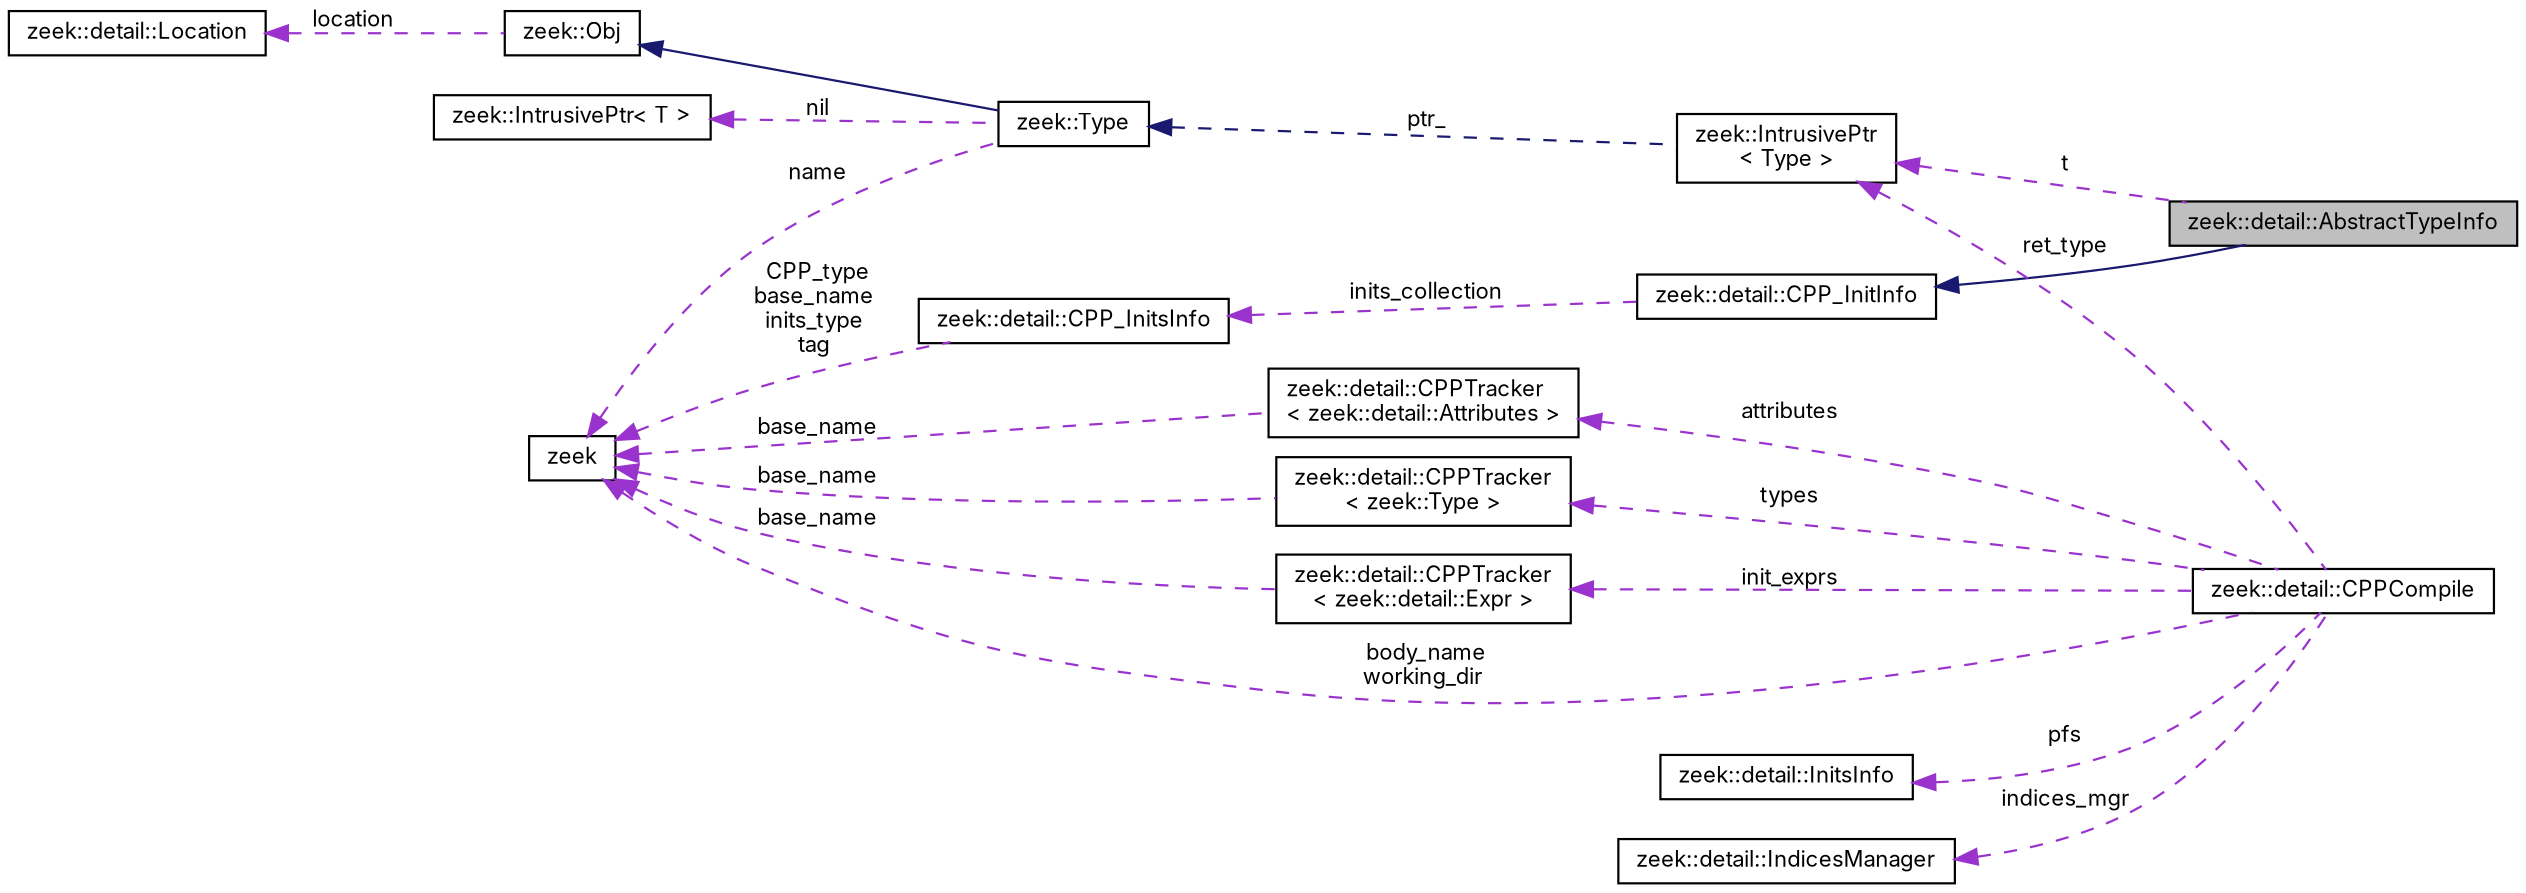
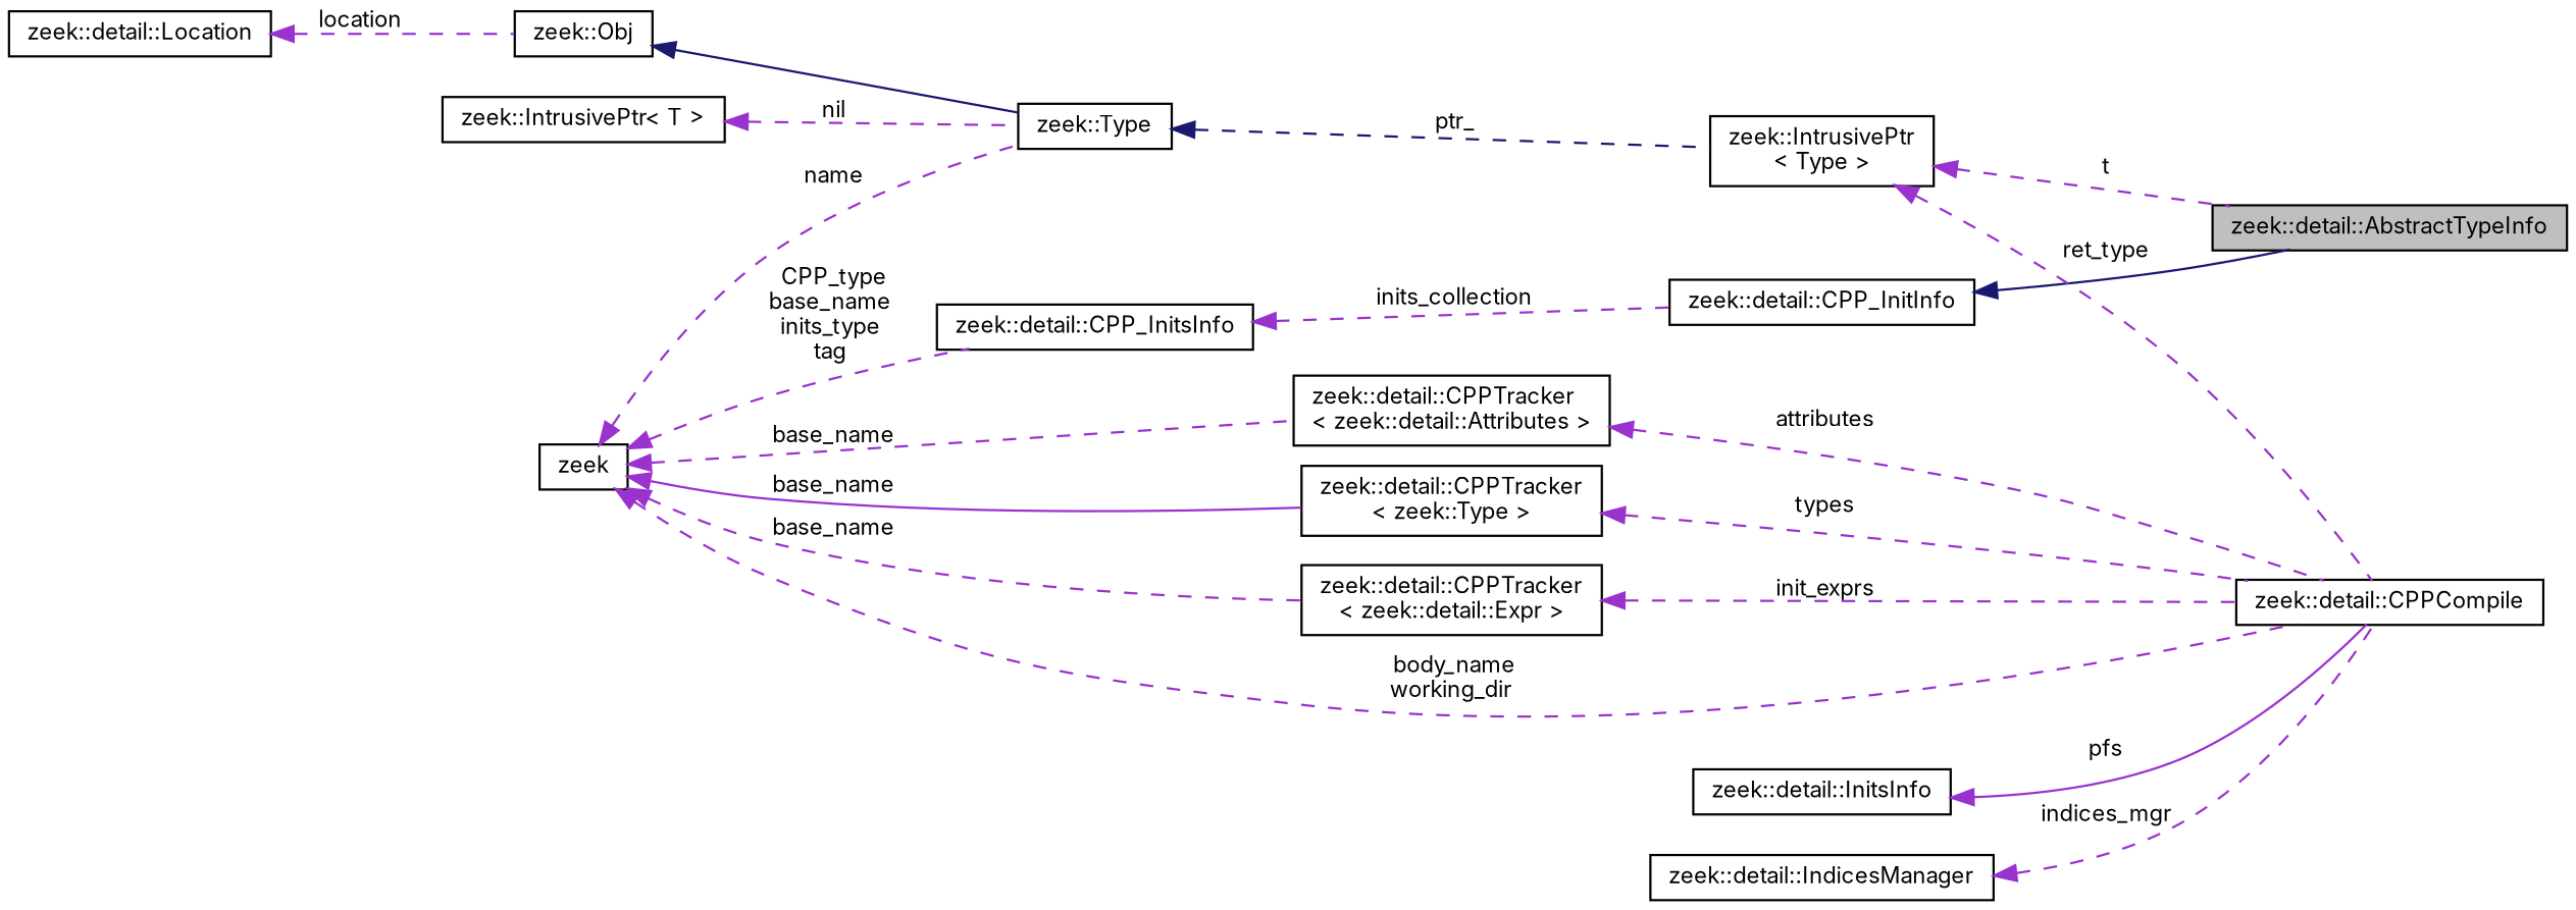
  digraph {
    fontname=Inter
    rankdir=LR
    node [color=black fillcolor=white fontname=Inter fontsize=10 shape=record style=filled]
    edge [color=darkorchid3 dir=back fontname=Inter fontsize=10 labelfontname=Helvetica labelfontsize=10 style=dashed]
    n1 [fillcolor=grey75 fontcolor=black height=0.2 label="zeek::detail::AbstractTypeInfo" width=0.4]
    n2 [height=0.2 label="zeek::detail::CPP_InitInfo" width=0.4]
    n3 [height=0.2 label="zeek::detail::CPP_InitsInfo" width=0.4]
    n4 [height=0.2 label=zeek width=0.4]
    n5 [height=0.2 label="zeek::detail::CPPCompile" width=0.4]
    n6 [height=0.2 label="zeek::Type" width=0.4]
    n7 [height=0.2 label="zeek::detail::CPPTracker\l\< zeek::Type \>" width=0.4]
    n8 [height=0.2 label="zeek::detail::CPPTracker\l\< zeek::detail::Attributes \>" width=0.4]
    n9 [height=0.2 label="zeek::detail::CPPTracker\l\< zeek::detail::Expr \>" width=0.4]
    n10 [height=0.2 label="zeek::IntrusivePtr\l\< Type \>" width=0.4]
    n11 [height=0.2 label="zeek::detail::InitsInfo" width=0.4]
    n12 [height=0.2 label="zeek::Obj" width=0.4]
    n13 [height=0.2 label="zeek::detail::Location" width=0.4]
    n14 [height=0.2 label="zeek::IntrusivePtr\< T \>" width=0.4]
    n15 [height=0.2 label="zeek::detail::IndicesManager" width=0.4]
    n2 -> n1 [color=midnightblue style=solid]
    n3 -> n2 [label=" inits_collection"]
    n4 -> n3 [label=" CPP_type\nbase_name\ninits_type\ntag"]
    n4 -> n5 [label=" body_name\nworking_dir"]
    n4 -> n6 [label=" name"]
-   n4 -> n7 [label=" base_name"]
+   n4 -> n7 [label=" base_name" style=solid]
    n4 -> n8 [label=" base_name"]
    n4 -> n9 [label=" base_name"]
    n6 -> n10 [color=midnightblue label=" ptr_"]
    n7 -> n5 [label=" types"]
    n8 -> n5 [label=" attributes"]
    n9 -> n5 [label=" init_exprs"]
    n10 -> n1 [label=" t"]
    n10 -> n5 [label=" ret_type"]
-   n11 -> n5 [label=" pfs"]
+   n11 -> n5 [label=" pfs" style=solid]
    n12 -> n6 [color=midnightblue style=solid]
    n13 -> n12 [label=" location"]
    n14 -> n6 [label=" nil"]
    n15 -> n5 [label=" indices_mgr"]
  }
